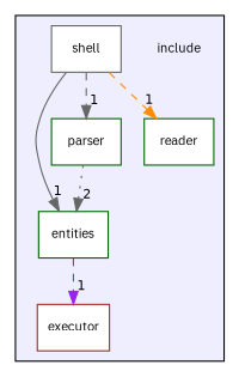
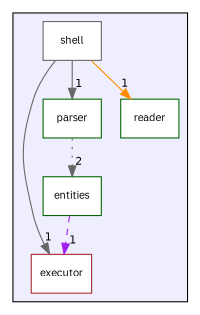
  digraph {
    compound=true
    fontname="IBM Plex Sans"
    node [color=darkgreen fontname="IBM Plex Sans" fontsize=10 shape=box fillcolor=white style=filled]
    edge [color=gray40 fontname="IBM Plex Sans" headlabel=1 labeldistance=1.5 labelfontname=Helvetica labelfontsize=10 style=dashed]
-   n1 [label=include shape=plaintext fillcolor="" style=""]
    n2 [label=entities]
    n3 [color=brown label=executor]
    n4 [label=parser]
    n5 [label=reader]
    n6 [color=gray40 label=shell]
    subgraph cluster_1 {
      bgcolor="#eeeeff"
      pencolor=black
-     n1
      n2
      n3
      n4
      n5
      n6
    }
    n2 -> n3 [color=purple]
    n4 -> n2 [headlabel=2 style=dotted]
-   n6 -> n2 [style=solid]
-   n6 -> n4
-   n6 -> n5 [color=darkorange]
+   n6 -> n3 [style=solid]
+   n6 -> n4 [style=solid]
+   n6 -> n5 [color=darkorange style=solid]
  }
